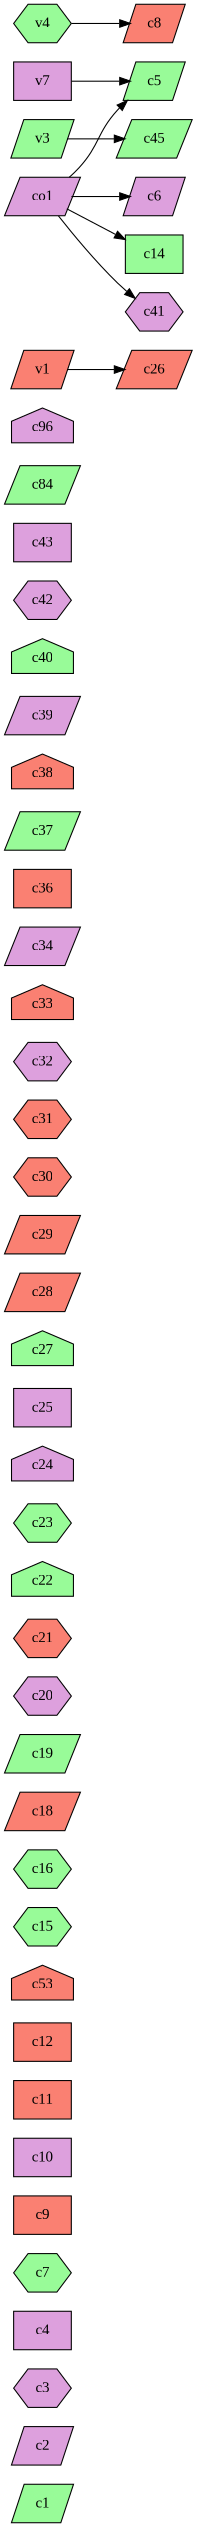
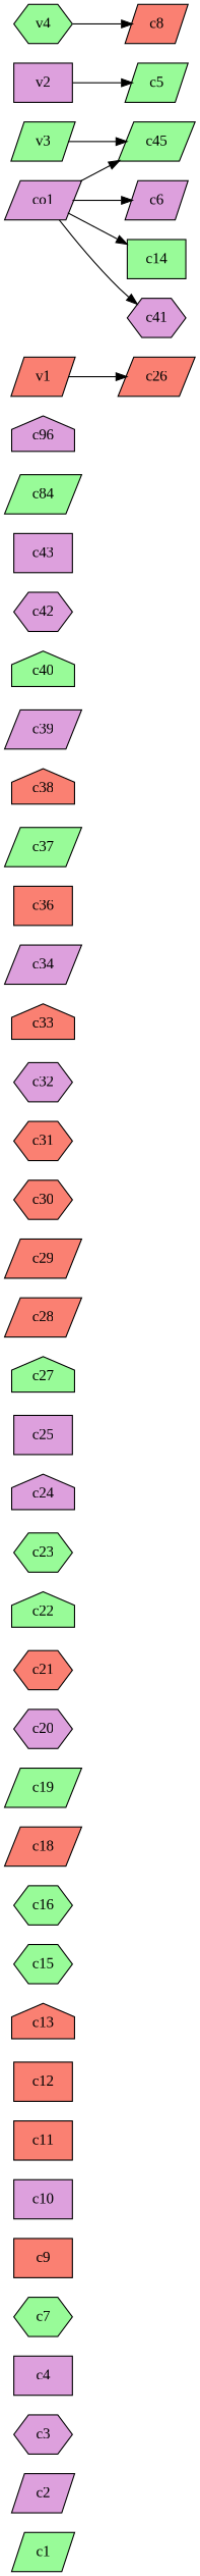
  strict digraph {
    fontname="Liberation Serif"
    rankdir=LR
    node [fillcolor=plum fontname="Liberation Serif" shape=parallelogram style=filled]
    edge [fontname="Liberation Serif" weight=1]
    c1 [fillcolor=palegreen]
    c2
    c3 [shape=hexagon]
    c4 [shape=box]
    c7 [fillcolor=palegreen shape=hexagon]
    c9 [fillcolor=salmon shape=box]
    c10 [shape=box]
    c11 [fillcolor=salmon shape=box]
    c12 [fillcolor=salmon shape=box]
-   c13 [fillcolor=salmon shape=house label=c53]
+   c13 [fillcolor=salmon shape=house]
    c15 [fillcolor=palegreen shape=hexagon]
    c16 [fillcolor=palegreen shape=hexagon]
    c18 [fillcolor=salmon]
    c19 [fillcolor=palegreen]
    c20 [shape=hexagon]
    c21 [fillcolor=salmon shape=hexagon]
    c22 [fillcolor=palegreen shape=house]
    c23 [fillcolor=palegreen shape=hexagon]
    c24 [shape=house]
    c25 [shape=box]
    c27 [fillcolor=palegreen shape=house]
    c28 [fillcolor=salmon]
    c29 [fillcolor=salmon]
    c30 [fillcolor=salmon shape=hexagon]
    c31 [fillcolor=salmon shape=hexagon]
    c32 [shape=hexagon]
    c33 [fillcolor=salmon shape=house]
    c34
    c36 [fillcolor=salmon shape=box]
    c37 [fillcolor=palegreen]
    c38 [fillcolor=salmon shape=house]
    c39
    c40 [fillcolor=palegreen shape=house]
    c42 [shape=hexagon]
    c43 [shape=box]
    n36 [fillcolor=palegreen label=c84]
    n37 [label=c96 shape=house]
    v1 [fillcolor=salmon]
    c26 [fillcolor=salmon]
-   v2 [shape=box label=v7]
+   v2 [shape=box]
    c5 [fillcolor=palegreen]
    v3 [fillcolor=palegreen]
    c45 [fillcolor=palegreen]
    v4 [fillcolor=palegreen shape=hexagon]
    c8 [fillcolor=salmon]
    co1
    c6
    c14 [fillcolor=palegreen shape=box]
    c41 [shape=hexagon]
    v1 -> c26
    v2 -> c5
    v3 -> c45
    v4 -> c8
-   co1 -> c5
+   co1 -> c45
    co1 -> c6
    co1 -> c14
    co1 -> c41
  }
